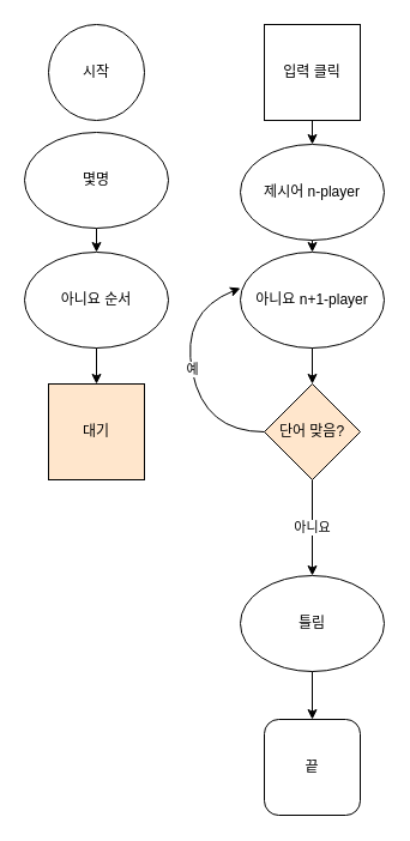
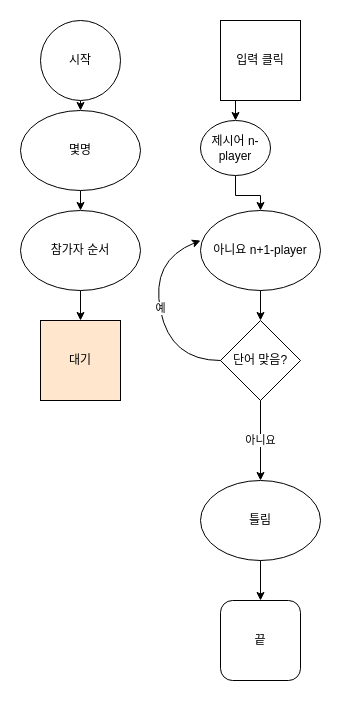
  <mxCell id="0" />
  <mxCell id="1" parent="0" />
- <mxCell id="2" value="아니요 순서" style="ellipse;whiteSpace=wrap;html=1;" vertex="1" parent="1"><mxGeometry x="20" y="210" width="120" height="80" as="geometry" /></mxCell>
+ <mxCell id="2" value="참가자 순서" style="ellipse;whiteSpace=wrap;html=1;" vertex="1" parent="1"><mxGeometry x="20" y="210" width="120" height="80" as="geometry" /></mxCell>
+ <mxCell id="3" style="edgeStyle=orthogonalEdgeStyle;rounded=0;orthogonalLoop=1;jettySize=auto;html=1;exitX=0.5;exitY=1;exitDx=0;exitDy=0;entryX=0.5;entryY=0;entryDx=0;entryDy=0;" edge="1" parent="1" source="4" target="7"><mxGeometry relative="1" as="geometry" /></mxCell>
  <mxCell id="4" value="시작" style="ellipse;whiteSpace=wrap;html=1;aspect=fixed;" vertex="1" parent="1"><mxGeometry x="40" y="20" width="80" height="80" as="geometry" /></mxCell>
  <mxCell id="5" value="끝" style="whiteSpace=wrap;html=1;aspect=fixed;rounded=1;" vertex="1" parent="1"><mxGeometry x="220" y="600" width="80" height="80" as="geometry" /></mxCell>
  <mxCell id="6" style="edgeStyle=orthogonalEdgeStyle;rounded=0;orthogonalLoop=1;jettySize=auto;html=1;exitX=0.5;exitY=1;exitDx=0;exitDy=0;entryX=0.5;entryY=0;entryDx=0;entryDy=0;" edge="1" parent="1" source="7" target="2"><mxGeometry relative="1" as="geometry" /></mxCell>
  <mxCell id="7" value="몇명" style="ellipse;whiteSpace=wrap;html=1;" vertex="1" parent="1"><mxGeometry x="20" y="110" width="120" height="80" as="geometry" /></mxCell>
  <mxCell id="8" value="아니요" style="endArrow=classic;html=1;rounded=0;" edge="1" parent="1"><mxGeometry width="50" height="50" relative="1" as="geometry"><mxPoint x="260" y="400" as="sourcePoint" /><mxPoint x="260" y="480" as="targetPoint" /></mxGeometry></mxCell>
  <mxCell id="9" value="" style="endArrow=classic;html=1;rounded=0;exitX=0.5;exitY=1;exitDx=0;exitDy=0;" edge="1" parent="1" source="2" target="10"><mxGeometry width="50" height="50" relative="1" as="geometry"><mxPoint x="140" y="520" as="sourcePoint" /><mxPoint x="190" y="470" as="targetPoint" /></mxGeometry></mxCell>
  <mxCell id="10" value="대기" style="whiteSpace=wrap;html=1;aspect=fixed;fillColor=#ffe6cc;" vertex="1" parent="1"><mxGeometry x="40" y="320" width="80" height="80" as="geometry" /></mxCell>
  <mxCell id="11" value="입력 클릭" style="whiteSpace=wrap;html=1;aspect=fixed;" vertex="1" parent="1"><mxGeometry x="220" y="20" width="80" height="80" as="geometry" /></mxCell>
  <mxCell id="12" value="아니요 n+1-player" style="ellipse;whiteSpace=wrap;html=1;" vertex="1" parent="1"><mxGeometry x="200" y="210" width="120" height="80" as="geometry" /></mxCell>
  <mxCell id="13" style="edgeStyle=orthogonalEdgeStyle;rounded=0;orthogonalLoop=1;jettySize=auto;html=1;exitX=0.5;exitY=1;exitDx=0;exitDy=0;entryX=0.5;entryY=0;entryDx=0;entryDy=0;" edge="1" parent="1" target="15"><mxGeometry relative="1" as="geometry"><mxPoint x="260" y="100" as="sourcePoint" /></mxGeometry></mxCell>
  <mxCell id="14" style="edgeStyle=orthogonalEdgeStyle;rounded=0;orthogonalLoop=1;jettySize=auto;html=1;exitX=0.5;exitY=1;exitDx=0;exitDy=0;entryX=0.5;entryY=0;entryDx=0;entryDy=0;" edge="1" parent="1" source="15" target="12"><mxGeometry relative="1" as="geometry" /></mxCell>
- <mxCell id="15" value="제시어 n-player" style="ellipse;whiteSpace=wrap;html=1;" vertex="1" parent="1"><mxGeometry x="200" y="120" width="120" height="80" as="geometry" /></mxCell>
+ <mxCell id="15" value="제시어 n-player" style="ellipse;whiteSpace=wrap;html=1;" vertex="1" parent="1"><mxGeometry x="200" y="120" width="70" height="55" as="geometry" /></mxCell>
  <mxCell id="16" value="" style="endArrow=classic;html=1;rounded=0;exitX=0.5;exitY=1;exitDx=0;exitDy=0;" edge="1" parent="1" source="12"><mxGeometry width="50" height="50" relative="1" as="geometry"><mxPoint x="320" y="520" as="sourcePoint" /><mxPoint x="260" y="320" as="targetPoint" /></mxGeometry></mxCell>
- <mxCell id="17" value="단어 맞음?" style="rhombus;whiteSpace=wrap;html=1;fillColor=#ffe6cc;" vertex="1" parent="1"><mxGeometry x="220" y="320" width="80" height="80" as="geometry" /></mxCell>
+ <mxCell id="17" value="단어 맞음?" style="rhombus;whiteSpace=wrap;html=1;" vertex="1" parent="1"><mxGeometry x="220" y="320" width="80" height="80" as="geometry" /></mxCell>
  <mxCell id="18" value="예" style="curved=1;endArrow=classic;html=1;rounded=0;entryX=0;entryY=0.375;entryDx=0;entryDy=0;entryPerimeter=0;exitX=0;exitY=0.5;exitDx=0;exitDy=0;" edge="1" parent="1" source="17" target="12"><mxGeometry width="50" height="50" relative="1" as="geometry"><mxPoint x="140" y="520" as="sourcePoint" /><mxPoint x="190" y="470" as="targetPoint" /><Array as="points"><mxPoint x="170" y="360" /><mxPoint x="150" y="260" /></Array></mxGeometry></mxCell>
  <mxCell id="19" value="틀림" style="ellipse;whiteSpace=wrap;html=1;" vertex="1" parent="1"><mxGeometry x="200" y="480" width="120" height="80" as="geometry" /></mxCell>
  <mxCell id="20" value="" style="endArrow=classic;html=1;rounded=0;exitX=0.5;exitY=1;exitDx=0;exitDy=0;entryX=0.5;entryY=0;entryDx=0;entryDy=0;" edge="1" parent="1" source="19" target="5"><mxGeometry width="50" height="50" relative="1" as="geometry"><mxPoint x="270" y="300" as="sourcePoint" /><mxPoint x="270" y="330" as="targetPoint" /></mxGeometry></mxCell>
